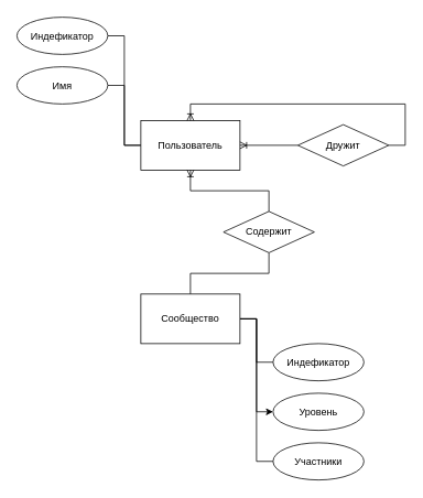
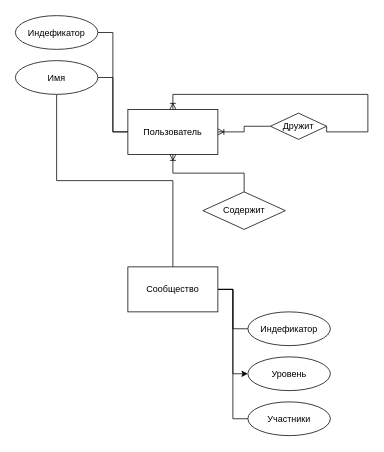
  <mxCell id="0" />
  <mxCell id="1" parent="0" />
  <mxCell id="2" style="edgeStyle=orthogonalEdgeStyle;rounded=0;orthogonalLoop=1;jettySize=auto;html=1;exitX=0;exitY=0.5;exitDx=0;exitDy=0;entryX=1;entryY=0.5;entryDx=0;entryDy=0;endArrow=none;startFill=0;" edge="1" parent="1" source="4" target="19"><mxGeometry relative="1" as="geometry" /></mxCell>
  <mxCell id="3" style="edgeStyle=orthogonalEdgeStyle;rounded=0;orthogonalLoop=1;jettySize=auto;html=1;exitX=0;exitY=0.5;exitDx=0;exitDy=0;entryX=1;entryY=0.5;entryDx=0;entryDy=0;endArrow=none;startFill=0;" edge="1" parent="1" source="4" target="18"><mxGeometry relative="1" as="geometry" /></mxCell>
  <mxCell id="4" value="Пользователь" style="rounded=0;whiteSpace=wrap;html=1;" parent="1" vertex="1"><mxGeometry x="170" y="145" width="120" height="60" as="geometry" /></mxCell>
  <mxCell id="5" style="edgeStyle=orthogonalEdgeStyle;rounded=0;orthogonalLoop=1;jettySize=auto;html=1;exitX=1;exitY=0.5;exitDx=0;exitDy=0;entryX=0.5;entryY=0;entryDx=0;entryDy=0;endArrow=ERoneToMany;endFill=0;" parent="1" source="7" target="4" edge="1"><mxGeometry relative="1" as="geometry"><Array as="points"><mxPoint x="490" y="175" /><mxPoint x="490" y="125" /><mxPoint x="230" y="125" /></Array></mxGeometry></mxCell>
  <mxCell id="6" style="edgeStyle=orthogonalEdgeStyle;rounded=0;orthogonalLoop=1;jettySize=auto;html=1;exitX=0;exitY=0.5;exitDx=0;exitDy=0;entryX=1;entryY=0.5;entryDx=0;entryDy=0;endArrow=ERoneToMany;endFill=0;" edge="1" parent="1" source="7" target="4"><mxGeometry relative="1" as="geometry" /></mxCell>
- <mxCell id="7" value="Дружит" style="rhombus;whiteSpace=wrap;html=1;" parent="1" vertex="1"><mxGeometry x="360" y="150" width="110" height="50" as="geometry" /></mxCell>
- <mxCell id="8" style="edgeStyle=orthogonalEdgeStyle;rounded=0;orthogonalLoop=1;jettySize=auto;html=1;exitX=0.5;exitY=0;exitDx=0;exitDy=0;entryX=0.5;entryY=1;entryDx=0;entryDy=0;endArrow=none;startFill=0;" parent="1" source="12" target="14" edge="1"><mxGeometry relative="1" as="geometry" /></mxCell>
+ <mxCell id="7" value="Дружит" style="rhombus;whiteSpace=wrap;html=1;" parent="1" vertex="1"><mxGeometry x="360" y="150" width="75" height="35" as="geometry" /></mxCell>
+ <mxCell id="8" style="edgeStyle=orthogonalEdgeStyle;rounded=0;orthogonalLoop=1;jettySize=auto;html=1;exitX=0.5;exitY=0;exitDx=0;exitDy=0;endArrow=none;startFill=0;" parent="1" source="12" target="19" edge="1"><mxGeometry relative="1" as="geometry" /></mxCell>
  <mxCell id="9" style="edgeStyle=orthogonalEdgeStyle;rounded=0;orthogonalLoop=1;jettySize=auto;html=1;exitX=1;exitY=0.5;exitDx=0;exitDy=0;entryX=0;entryY=0.5;entryDx=0;entryDy=0;endArrow=none;startFill=0;" edge="1" parent="1" source="12" target="15"><mxGeometry relative="1" as="geometry" /></mxCell>
  <mxCell id="10" style="edgeStyle=orthogonalEdgeStyle;rounded=0;orthogonalLoop=1;jettySize=auto;html=1;exitX=1;exitY=0.5;exitDx=0;exitDy=0;entryX=0;entryY=0.5;entryDx=0;entryDy=0;endArrow=classic;startFill=0;" edge="1" parent="1" source="12" target="16"><mxGeometry relative="1" as="geometry" /></mxCell>
  <mxCell id="11" style="edgeStyle=orthogonalEdgeStyle;rounded=0;orthogonalLoop=1;jettySize=auto;html=1;exitX=1;exitY=0.5;exitDx=0;exitDy=0;entryX=0;entryY=0.5;entryDx=0;entryDy=0;endArrow=none;startFill=0;" edge="1" parent="1" source="12" target="17"><mxGeometry relative="1" as="geometry" /></mxCell>
  <mxCell id="12" value="Сообщество" style="rounded=0;whiteSpace=wrap;html=1;" parent="1" vertex="1"><mxGeometry x="170" y="355" width="120" height="60" as="geometry" /></mxCell>
  <mxCell id="13" style="edgeStyle=orthogonalEdgeStyle;rounded=0;orthogonalLoop=1;jettySize=auto;html=1;exitX=0.5;exitY=0;exitDx=0;exitDy=0;entryX=0.5;entryY=1;entryDx=0;entryDy=0;endArrow=ERoneToMany;endFill=0;" parent="1" source="14" target="4" edge="1"><mxGeometry relative="1" as="geometry" /></mxCell>
  <mxCell id="14" value="Содержит" style="rhombus;whiteSpace=wrap;html=1;" parent="1" vertex="1"><mxGeometry x="270" y="255" width="110" height="50" as="geometry" /></mxCell>
  <mxCell id="15" value="Индефикатор" style="ellipse;whiteSpace=wrap;html=1;" vertex="1" parent="1"><mxGeometry x="330" y="415" width="110" height="45" as="geometry" /></mxCell>
  <mxCell id="16" value="Уровень" style="ellipse;whiteSpace=wrap;html=1;" vertex="1" parent="1"><mxGeometry x="330" y="475" width="110" height="45" as="geometry" /></mxCell>
  <mxCell id="17" value="Участники" style="ellipse;whiteSpace=wrap;html=1;" vertex="1" parent="1"><mxGeometry x="330" y="535" width="110" height="45" as="geometry" /></mxCell>
  <mxCell id="18" value="Индефикатор" style="ellipse;whiteSpace=wrap;html=1;" vertex="1" parent="1"><mxGeometry x="20" y="20" width="110" height="45" as="geometry" /></mxCell>
  <mxCell id="19" value="Имя" style="ellipse;whiteSpace=wrap;html=1;" vertex="1" parent="1"><mxGeometry x="20" y="80" width="110" height="45" as="geometry" /></mxCell>
